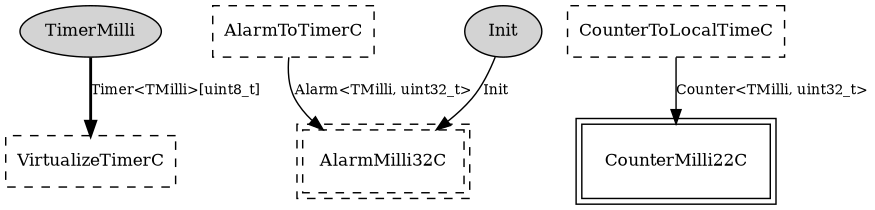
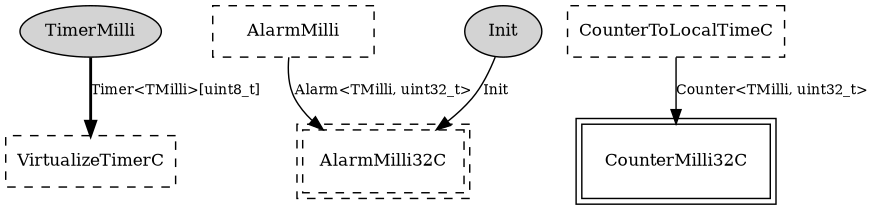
  digraph {
    node [fontsize=12 shape=box style=dashed]
    edge [fontsize=10]
    n1 [label=TimerMilli shape=ellipse style=filled]
    n2 [label=VirtualizeTimerC]
-   n3 [label=AlarmToTimerC]
+   n3 [label=AlarmMilli]
    n4 [label=AlarmMilli32C peripheries=2]
    n5 [label=CounterToLocalTimeC]
-   CounterMilli32C [peripheries=2 label=CounterMilli22C style=""]
+   CounterMilli32C [peripheries=2 style=""]
    n7 [label=Init shape=ellipse style=filled]
    n1 -> n2 [label="Timer<TMilli>[uint8_t]" style=bold]
    n3 -> n4 [label="Alarm<TMilli, uint32_t>"]
    n5 -> CounterMilli32C [label="Counter<TMilli, uint32_t>"]
    n7 -> n4 [label=Init]
  }
